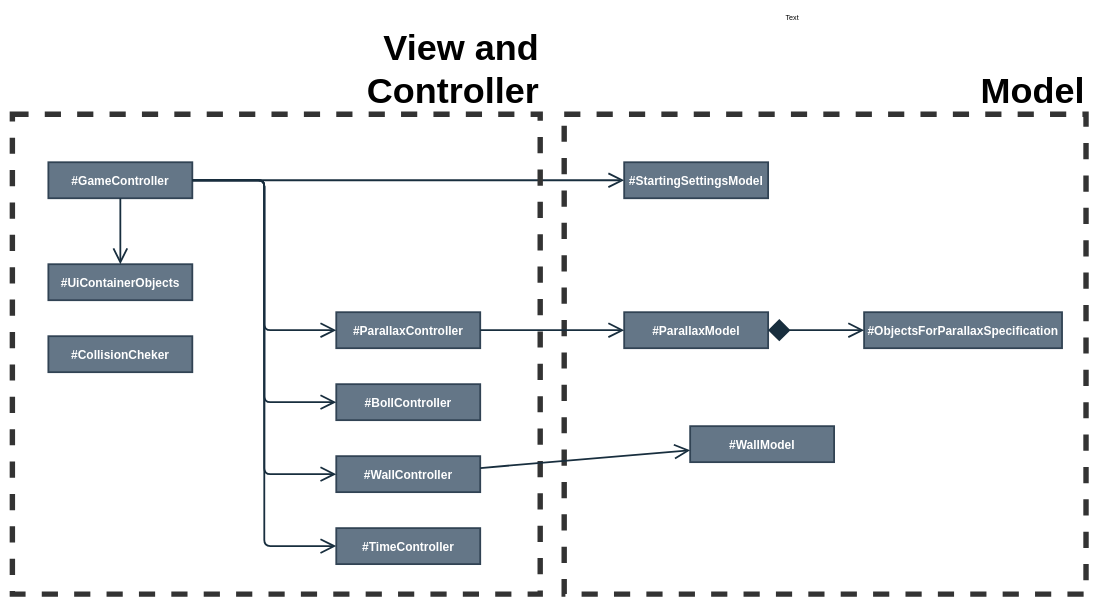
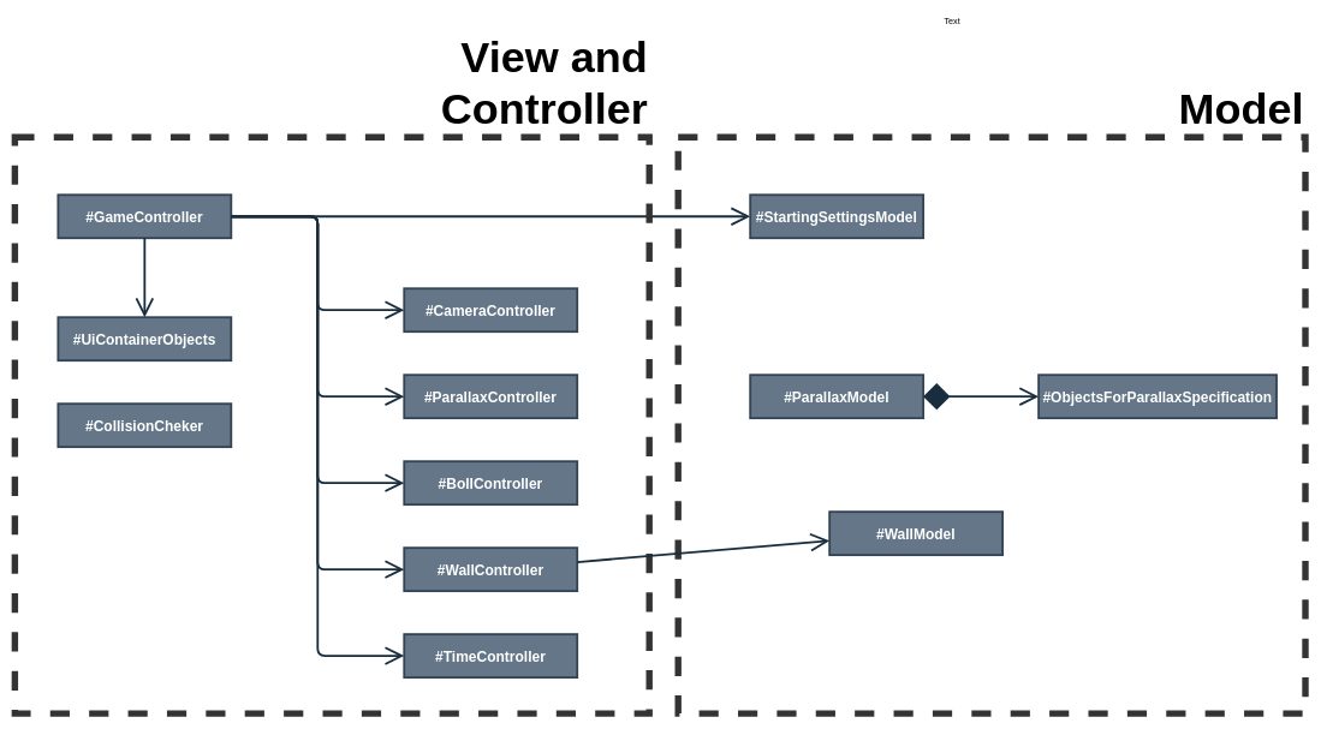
  <mxCell id="0" />
  <mxCell id="1" parent="0" />
  <mxCell id="2" style="rounded=1;sketch=0;orthogonalLoop=1;jettySize=auto;html=1;fontColor=#1A1A1A;startArrow=none;startFill=0;endArrow=open;endFill=0;startSize=30;endSize=20;targetPerimeterSpacing=0;strokeColor=#182E3E;strokeWidth=3;" parent="1" source="5" target="6" edge="1"><mxGeometry relative="1" as="geometry"><mxPoint x="220" y="80" as="sourcePoint" /><mxPoint x="590" y="80" as="targetPoint" /></mxGeometry></mxCell>
  <mxCell id="3" value="&lt;span style=&quot;color: rgb(0 , 0 , 0)&quot;&gt;View and&lt;/span&gt;&lt;div style=&quot;font-size: 60px&quot;&gt;&lt;font color=&quot;#000000&quot;&gt;Сontroller&lt;/font&gt;&lt;/div&gt;" style="rounded=0;whiteSpace=wrap;html=1;fontSize=60;fillColor=none;dashed=1;strokeWidth=9;align=right;horizontal=1;verticalAlign=bottom;fontStyle=1;labelPosition=center;verticalLabelPosition=top;imageAspect=1;editable=1;movable=0;backgroundOutline=0;connectable=0;allowArrows=0;snapToPoint=0;perimeter=rectanglePerimeter;fixDash=0;autosize=0;container=1;dropTarget=0;collapsible=0;recursiveResize=1;absoluteArcSize=0;noLabel=0;portConstraintRotation=0;comic=0;moveCells=0;rotatable=0;pointerEvents=0;strokeColor=#333333;" parent="1" vertex="1"><mxGeometry x="20" y="190" width="880" height="800" as="geometry" /></mxCell>
  <mxCell id="4" value="&lt;div style=&quot;font-size: 60px&quot;&gt;&lt;font color=&quot;#000000&quot;&gt;Model&lt;/font&gt;&lt;/div&gt;" style="rounded=0;whiteSpace=wrap;html=1;fontSize=60;fillColor=none;dashed=1;strokeWidth=9;align=right;horizontal=1;verticalAlign=bottom;fontStyle=1;labelPosition=center;verticalLabelPosition=top;imageAspect=1;editable=1;movable=0;backgroundOutline=0;connectable=0;allowArrows=0;snapToPoint=0;perimeter=rectanglePerimeter;fixDash=0;autosize=0;container=1;dropTarget=0;collapsible=0;recursiveResize=1;absoluteArcSize=0;noLabel=0;portConstraintRotation=0;comic=0;moveCells=0;rotatable=0;pointerEvents=0;strokeColor=#333333;" parent="1" vertex="1"><mxGeometry x="940" y="190" width="870" height="800" as="geometry" /></mxCell>
  <mxCell id="5" value="#GameController" style="whiteSpace=wrap;fillColor=#647687;labelBackgroundColor=none;strokeWidth=3;strokeColor=#314354;fontSize=20;fontStyle=1;fontColor=#ffffff;" parent="1" vertex="1"><mxGeometry x="80" y="270" width="240" height="60" as="geometry" /></mxCell>
  <mxCell id="6" value="#StartingSettingsModel" style="whiteSpace=wrap;fillColor=#647687;labelBackgroundColor=none;strokeWidth=3;strokeColor=#314354;fontSize=20;fontStyle=1;fontColor=#ffffff;" parent="1" vertex="1"><mxGeometry x="1040" y="270" width="240" height="60" as="geometry" /></mxCell>
  <mxCell id="7" value="#ParallaxController" style="whiteSpace=wrap;fillColor=#647687;labelBackgroundColor=none;strokeWidth=3;strokeColor=#314354;fontSize=20;fontStyle=1;fontColor=#ffffff;" parent="1" vertex="1"><mxGeometry x="560" y="520" width="240" height="60" as="geometry" /></mxCell>
  <mxCell id="8" value="#ParallaxModel" style="whiteSpace=wrap;fillColor=#647687;labelBackgroundColor=none;strokeWidth=3;strokeColor=#314354;fontSize=20;fontStyle=1;fontColor=#ffffff;" parent="1" vertex="1"><mxGeometry x="1040" y="520" width="240" height="60" as="geometry" /></mxCell>
- <mxCell id="9" style="rounded=1;sketch=0;orthogonalLoop=1;jettySize=auto;html=1;fontColor=#1A1A1A;startArrow=none;startFill=0;endArrow=open;endFill=0;startSize=30;endSize=20;targetPerimeterSpacing=0;strokeColor=#182E3E;strokeWidth=3;" parent="1" source="7" target="8" edge="1"><mxGeometry relative="1" as="geometry"><mxPoint x="670" y="374.073" as="sourcePoint" /><mxPoint x="1060" y="370.927" as="targetPoint" /></mxGeometry></mxCell>
  <mxCell id="10" value="#BollController" style="whiteSpace=wrap;fillColor=#647687;labelBackgroundColor=none;strokeWidth=3;strokeColor=#314354;fontSize=20;fontStyle=1;fontColor=#ffffff;" parent="1" vertex="1"><mxGeometry x="560" y="640" width="240" height="60" as="geometry" /></mxCell>
+ <mxCell id="11" value="#CameraController" style="whiteSpace=wrap;fillColor=#647687;labelBackgroundColor=none;strokeWidth=3;strokeColor=#314354;fontSize=20;fontStyle=1;fontColor=#ffffff;" parent="1" vertex="1"><mxGeometry x="560" y="400" width="240" height="60" as="geometry" /></mxCell>
+ <mxCell id="12" style="rounded=1;sketch=0;orthogonalLoop=1;jettySize=auto;html=1;fontColor=#1A1A1A;startArrow=none;startFill=0;endArrow=open;endFill=0;startSize=30;endSize=20;targetPerimeterSpacing=0;strokeColor=#182E3E;strokeWidth=3;edgeStyle=elbowEdgeStyle;" parent="1" source="5" target="11" edge="1"><mxGeometry relative="1" as="geometry"><mxPoint x="690" y="420" as="sourcePoint" /><mxPoint x="1050" y="420" as="targetPoint" /></mxGeometry></mxCell>
  <mxCell id="13" style="rounded=1;sketch=0;orthogonalLoop=1;jettySize=auto;html=1;fontColor=#1A1A1A;startArrow=none;startFill=0;endArrow=open;endFill=0;startSize=30;endSize=20;targetPerimeterSpacing=0;strokeColor=#182E3E;strokeWidth=3;edgeStyle=elbowEdgeStyle;" parent="1" source="5" target="7" edge="1"><mxGeometry relative="1" as="geometry"><mxPoint x="600" y="420" as="sourcePoint" /><mxPoint x="666" y="300" as="targetPoint" /></mxGeometry></mxCell>
  <mxCell id="14" style="rounded=1;sketch=0;orthogonalLoop=1;jettySize=auto;html=1;fontColor=#1A1A1A;startArrow=none;startFill=0;endArrow=open;endFill=0;startSize=30;endSize=20;targetPerimeterSpacing=0;strokeColor=#182E3E;strokeWidth=3;edgeStyle=elbowEdgeStyle;" parent="1" source="5" target="10" edge="1"><mxGeometry relative="1" as="geometry"><mxPoint x="462.5" y="460" as="sourcePoint" /><mxPoint x="637.5" y="560" as="targetPoint" /></mxGeometry></mxCell>
  <mxCell id="15" value="#ObjectsForParallaxSpecification" style="whiteSpace=wrap;fillColor=#647687;labelBackgroundColor=none;strokeWidth=3;strokeColor=#314354;fontSize=20;fontStyle=1;fontColor=#ffffff;" parent="1" vertex="1"><mxGeometry x="1440" y="520" width="330" height="60" as="geometry" /></mxCell>
  <mxCell id="16" style="rounded=1;sketch=0;orthogonalLoop=1;jettySize=auto;html=1;fontColor=#1A1A1A;startArrow=diamond;startFill=1;endArrow=open;endFill=0;startSize=30;endSize=20;targetPerimeterSpacing=0;strokeColor=#182E3E;strokeWidth=3;" parent="1" source="8" target="15" edge="1"><mxGeometry relative="1" as="geometry"><mxPoint x="810" y="560" as="sourcePoint" /><mxPoint x="1050" y="560" as="targetPoint" /></mxGeometry></mxCell>
  <mxCell id="17" value="#WallController" style="whiteSpace=wrap;fillColor=#647687;labelBackgroundColor=none;strokeWidth=3;strokeColor=#314354;fontSize=20;fontStyle=1;fontColor=#ffffff;" parent="1" vertex="1"><mxGeometry x="560" y="760" width="240" height="60" as="geometry" /></mxCell>
  <mxCell id="18" value="#CollisionCheker" style="whiteSpace=wrap;fillColor=#647687;labelBackgroundColor=none;strokeWidth=3;strokeColor=#314354;fontSize=20;fontStyle=1;fontColor=#ffffff;" parent="1" vertex="1"><mxGeometry x="80" y="560" width="240" height="60" as="geometry" /></mxCell>
  <mxCell id="19" style="rounded=1;sketch=0;orthogonalLoop=1;jettySize=auto;html=1;fontColor=#1A1A1A;startArrow=none;startFill=0;endArrow=open;endFill=0;startSize=30;endSize=20;targetPerimeterSpacing=0;strokeColor=#182E3E;strokeWidth=3;edgeStyle=elbowEdgeStyle;" parent="1" source="5" target="17" edge="1"><mxGeometry relative="1" as="geometry"><mxPoint x="440" y="270" as="sourcePoint" /><mxPoint x="570" y="710" as="targetPoint" /></mxGeometry></mxCell>
  <mxCell id="20" value="#WallModel" style="whiteSpace=wrap;fillColor=#647687;labelBackgroundColor=none;strokeWidth=3;strokeColor=#314354;fontSize=20;fontStyle=1;fontColor=#ffffff;" parent="1" vertex="1"><mxGeometry x="1150" y="710" width="240" height="60" as="geometry" /></mxCell>
  <mxCell id="21" style="rounded=1;sketch=0;orthogonalLoop=1;jettySize=auto;html=1;fontColor=#1A1A1A;startArrow=none;startFill=0;endArrow=open;endFill=0;startSize=30;endSize=20;targetPerimeterSpacing=0;strokeColor=#182E3E;strokeWidth=3;" parent="1" source="17" target="20" edge="1"><mxGeometry relative="1" as="geometry"><mxPoint x="810" y="590" as="sourcePoint" /><mxPoint x="1050" y="590" as="targetPoint" /></mxGeometry></mxCell>
  <mxCell id="22" value="#UiContainerObjects" style="whiteSpace=wrap;fillColor=#647687;labelBackgroundColor=none;strokeWidth=3;strokeColor=#314354;fontSize=20;fontStyle=1;fontColor=#ffffff;" parent="1" vertex="1"><mxGeometry x="80" y="440" width="240" height="60" as="geometry" /></mxCell>
  <mxCell id="23" style="rounded=1;sketch=0;orthogonalLoop=1;jettySize=auto;html=1;fontColor=#1A1A1A;startArrow=none;startFill=0;endArrow=open;endFill=0;startSize=30;endSize=20;targetPerimeterSpacing=0;strokeColor=#182E3E;strokeWidth=3;edgeStyle=elbowEdgeStyle;" parent="1" source="5" target="22" edge="1"><mxGeometry relative="1" as="geometry"><mxPoint x="210" y="270" as="sourcePoint" /><mxPoint x="10" y="270" as="targetPoint" /></mxGeometry></mxCell>
  <mxCell id="24" value="#TimeController" style="whiteSpace=wrap;fillColor=#647687;labelBackgroundColor=none;strokeWidth=3;strokeColor=#314354;fontSize=20;fontStyle=1;fontColor=#ffffff;" parent="1" vertex="1"><mxGeometry x="560" y="880" width="240" height="60" as="geometry" /></mxCell>
  <mxCell id="25" style="rounded=1;sketch=0;orthogonalLoop=1;jettySize=auto;html=1;fontColor=#1A1A1A;startArrow=none;startFill=0;endArrow=open;endFill=0;startSize=30;endSize=20;targetPerimeterSpacing=0;strokeColor=#182E3E;strokeWidth=3;edgeStyle=elbowEdgeStyle;" parent="1" source="5" target="24" edge="1"><mxGeometry relative="1" as="geometry"><mxPoint x="300" y="310" as="sourcePoint" /><mxPoint x="570" y="830" as="targetPoint" /></mxGeometry></mxCell>
  <mxCell id="26" value="Text" style="text;html=1;align=center;verticalAlign=middle;resizable=0;points=[];autosize=1;strokeColor=none;" parent="1" vertex="1"><mxGeometry x="1300" y="20" width="40" height="20" as="geometry" /></mxCell>
